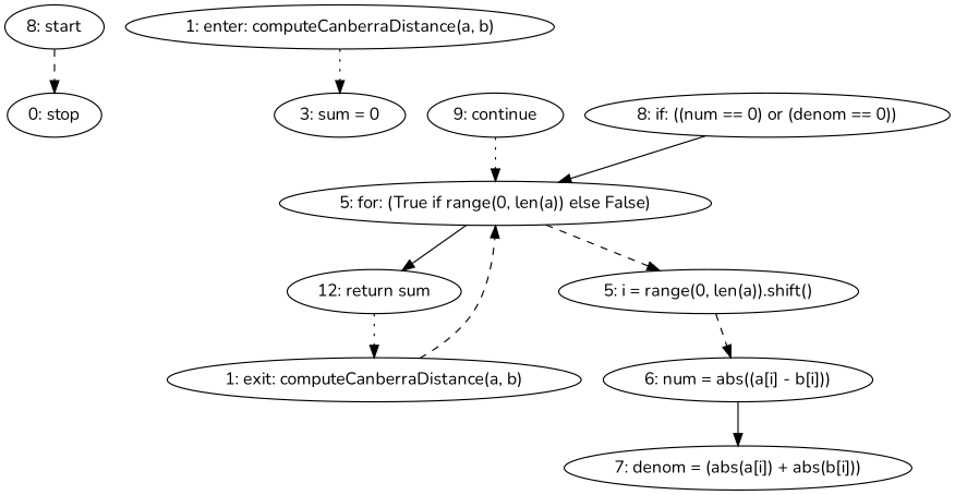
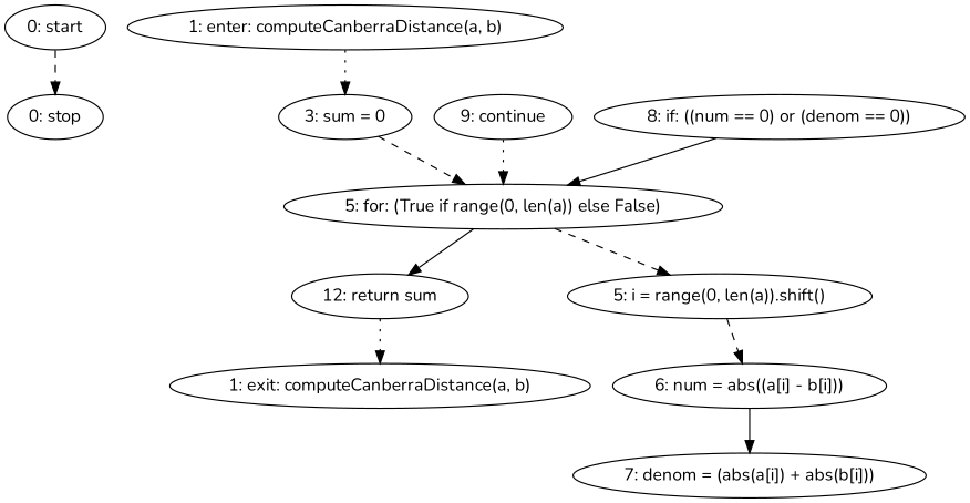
  strict digraph {
    fontname=Nunito
    node [fontname=Nunito]
    edge [fontname=Nunito style=dashed]
-   n1 [label="8: start"]
+   n1 [label="0: start"]
    n2 [label="0: stop"]
    n3 [label="1: enter: computeCanberraDistance(a, b)"]
    n4 [label="3: sum = 0"]
    n5 [label="5: for: (True if range(0, len(a)) else False)"]
    n6 [label="12: return sum"]
    n7 [label="5: i = range(0, len(a)).shift()"]
    n8 [label="1: exit: computeCanberraDistance(a, b)"]
    n9 [label="6: num = abs((a[i] - b[i]))"]
    n10 [label="7: denom = (abs(a[i]) + abs(b[i]))"]
    n11 [label="9: continue"]
    n12 [label="8: if: ((num == 0) or (denom == 0))"]
    n1 -> n2
    n3 -> n4 [style=dotted]
-   n8 -> n5
+   n4 -> n5
    n5 -> n6 [style=solid]
    n5 -> n7
    n6 -> n8 [style=dotted]
    n7 -> n9
    n9 -> n10 [style=solid]
    n11 -> n5 [style=dotted]
    n12 -> n5 [style=solid]
  }
